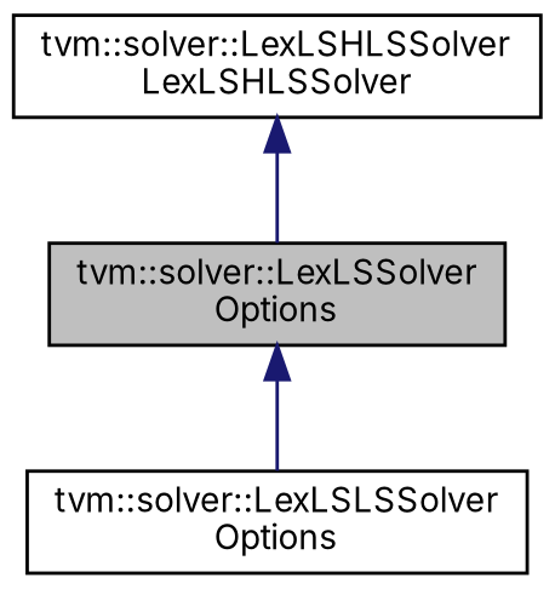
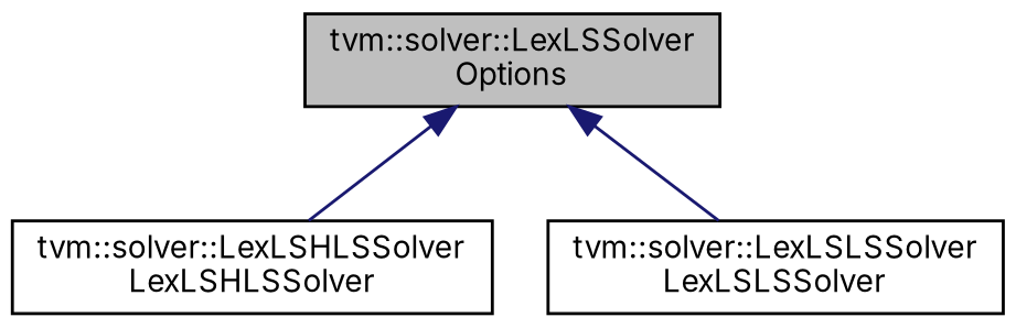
  digraph {
    fontname=Inter
    node [color=black fillcolor=white fontname=Inter fontsize=10 shape=record style=filled]
    edge [color=midnightblue dir=back fontname=Inter fontsize=10 labelfontname=Helvetica labelfontsize=10 style=solid]
    n1 [fillcolor=grey75 fontcolor=black height=0.2 label="tvm::solver::LexLSSolver\lOptions" width=0.4]
    n2 [height=0.2 label="tvm::solver::LexLSHLSSolver\lLexLSHLSSolver" width=0.4]
-   n3 [height=0.2 label="tvm::solver::LexLSLSSolver\lOptions" width=0.4]
-   n2 -> n1
+   n3 [height=0.2 label="tvm::solver::LexLSLSSolver\lLexLSLSSolver" width=0.4]
+   n1 -> n2
    n1 -> n3
  }
